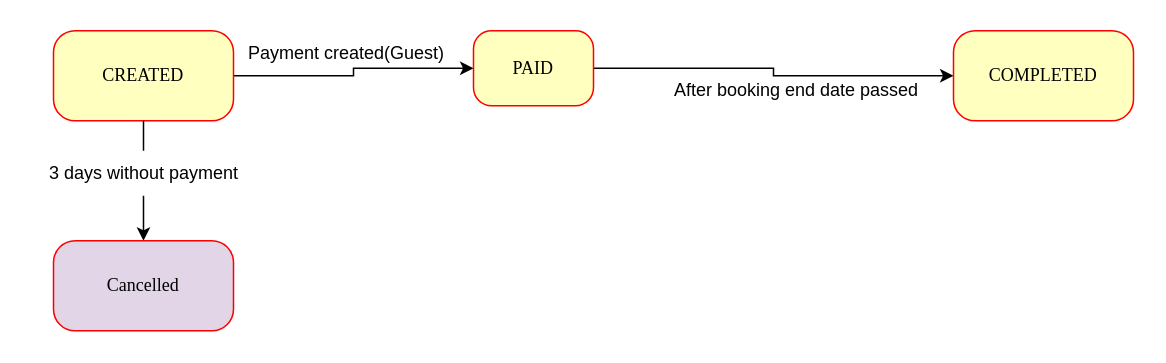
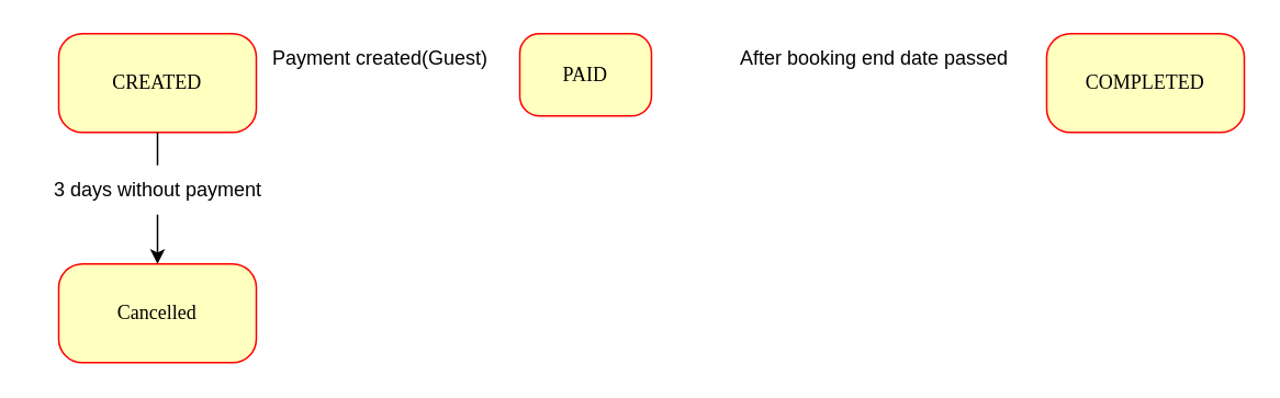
  <mxCell id="0" />
  <mxCell id="1" parent="0" />
  <mxCell id="2" style="edgeStyle=orthogonalEdgeStyle;rounded=0;orthogonalLoop=1;jettySize=auto;html=1;" edge="1" parent="1" source="10" target="8"><mxGeometry relative="1" as="geometry" /></mxCell>
- <mxCell id="3" style="edgeStyle=orthogonalEdgeStyle;rounded=0;orthogonalLoop=1;jettySize=auto;html=1;" edge="1" parent="1" source="4" target="6"><mxGeometry relative="1" as="geometry" /></mxCell>
  <mxCell id="4" value="CREATED" style="rounded=1;whiteSpace=wrap;html=1;arcSize=24;fillColor=#ffffc0;strokeColor=#ff0000;shadow=0;comic=0;labelBackgroundColor=none;fontFamily=Verdana;fontSize=12;fontColor=#000000;align=center;" parent="1" vertex="1"><mxGeometry x="35" y="20" width="120" height="60" as="geometry" /></mxCell>
- <mxCell id="5" style="edgeStyle=orthogonalEdgeStyle;rounded=0;orthogonalLoop=1;jettySize=auto;html=1;" edge="1" parent="1" source="6" target="11"><mxGeometry relative="1" as="geometry" /></mxCell>
  <mxCell id="6" value="PAID" style="rounded=1;whiteSpace=wrap;html=1;arcSize=24;fillColor=#ffffc0;strokeColor=#ff0000;shadow=0;comic=0;labelBackgroundColor=none;fontFamily=Verdana;fontSize=12;fontColor=#000000;align=center;" vertex="1" parent="1"><mxGeometry x="315" y="20" width="80" height="50" as="geometry" /></mxCell>
  <mxCell id="7" value="Payment created(Guest)" style="text;html=1;align=center;verticalAlign=middle;resizable=0;points=[];autosize=1;strokeColor=none;fillColor=none;" vertex="1" parent="1"><mxGeometry x="155" y="20" width="150" height="30" as="geometry" /></mxCell>
- <mxCell id="8" value="Cancelled" style="rounded=1;whiteSpace=wrap;html=1;arcSize=24;fillColor=#e1d5e7;strokeColor=#ff0000;shadow=0;comic=0;labelBackgroundColor=none;fontFamily=Verdana;fontSize=12;fontColor=#000000;align=center;" vertex="1" parent="1"><mxGeometry x="35" y="160" width="120" height="60" as="geometry" /></mxCell>
+ <mxCell id="8" value="Cancelled" style="rounded=1;whiteSpace=wrap;html=1;arcSize=24;fillColor=#ffffc0;strokeColor=#ff0000;shadow=0;comic=0;labelBackgroundColor=none;fontFamily=Verdana;fontSize=12;fontColor=#000000;align=center;" vertex="1" parent="1"><mxGeometry x="35" y="160" width="120" height="60" as="geometry" /></mxCell>
  <mxCell id="9" value="" style="edgeStyle=orthogonalEdgeStyle;rounded=0;orthogonalLoop=1;jettySize=auto;html=1;endArrow=none;endFill=0;" edge="1" parent="1" source="4" target="10"><mxGeometry relative="1" as="geometry"><mxPoint x="95" y="80" as="sourcePoint" /><mxPoint x="95" y="270" as="targetPoint" /></mxGeometry></mxCell>
  <mxCell id="10" value="3 days without payment" style="text;html=1;align=center;verticalAlign=middle;resizable=0;points=[];autosize=1;strokeColor=none;fillColor=none;" vertex="1" parent="1"><mxGeometry x="20" y="100" width="150" height="30" as="geometry" /></mxCell>
  <mxCell id="11" value="COMPLETED" style="rounded=1;whiteSpace=wrap;html=1;arcSize=24;fillColor=#ffffc0;strokeColor=#ff0000;shadow=0;comic=0;labelBackgroundColor=none;fontFamily=Verdana;fontSize=12;fontColor=#000000;align=center;" vertex="1" parent="1"><mxGeometry x="635" y="20" width="120" height="60" as="geometry" /></mxCell>
- <mxCell id="12" value="After booking end date passed" style="text;html=1;align=center;verticalAlign=middle;resizable=0;points=[];autosize=1;strokeColor=none;fillColor=none;" vertex="1" parent="1"><mxGeometry x="435" y="45" width="190" height="30" as="geometry" /></mxCell>
+ <mxCell id="12" value="After booking end date passed" style="text;html=1;align=center;verticalAlign=middle;resizable=0;points=[];autosize=1;strokeColor=none;fillColor=none;" vertex="1" parent="1"><mxGeometry x="435" y="20" width="190" height="30" as="geometry" /></mxCell>
